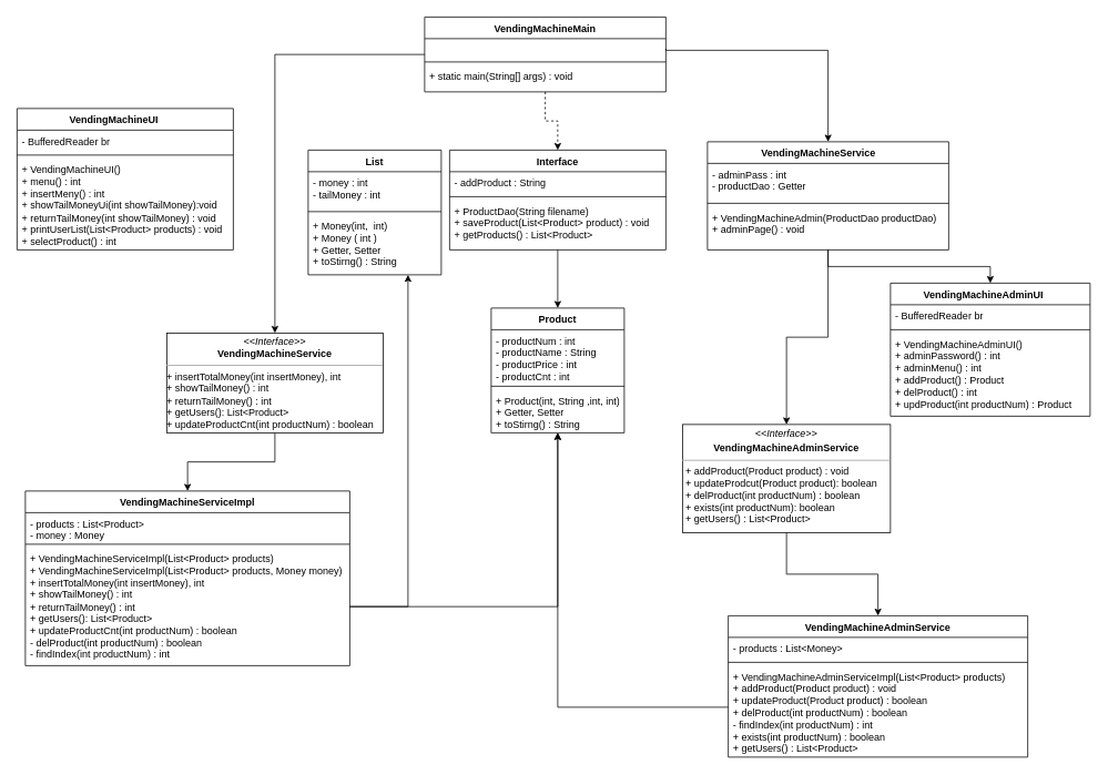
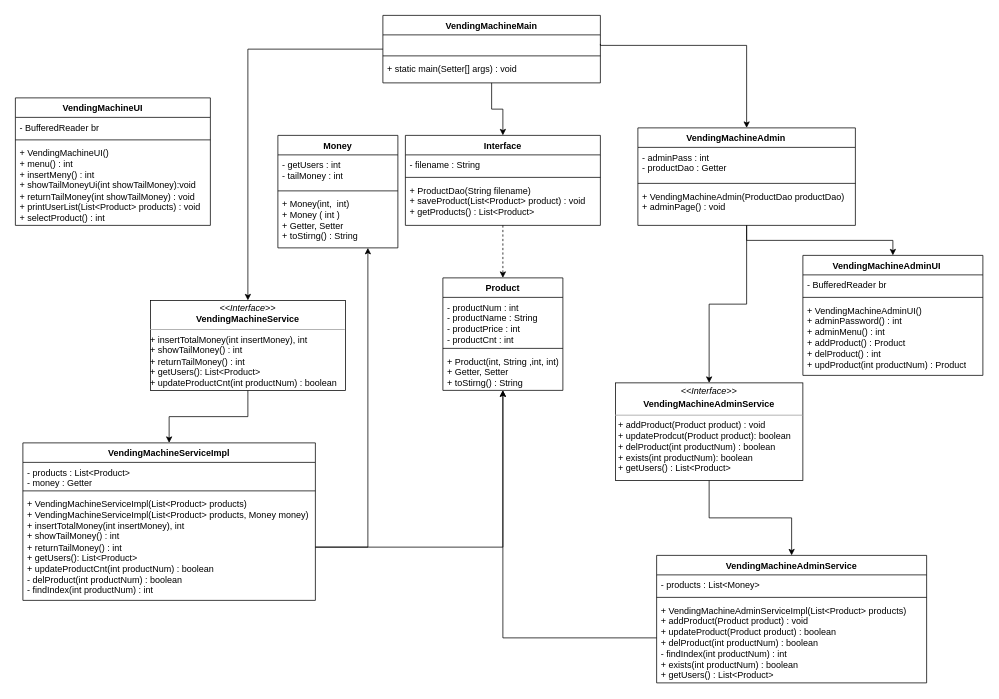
  <mxCell id="0" />
  <mxCell id="1" parent="0" />
  <mxCell id="2" style="edgeStyle=orthogonalEdgeStyle;rounded=0;orthogonalLoop=1;jettySize=auto;html=1;" edge="1" parent="1" source="3" target="7"><mxGeometry relative="1" as="geometry" /></mxCell>
  <mxCell id="3" value="&lt;p style=&quot;margin:0px;margin-top:4px;text-align:center;&quot;&gt;&lt;i&gt;&amp;lt;&amp;lt;Interface&amp;gt;&amp;gt;&lt;/i&gt;&lt;/p&gt;&lt;p style=&quot;margin:0px;margin-top:4px;text-align:center;&quot;&gt;&lt;b style=&quot;&quot;&gt;VendingMachineAdminService&lt;/b&gt;&lt;/p&gt;&lt;hr size=&quot;1&quot;&gt;&lt;p style=&quot;margin:0px;margin-left:4px;&quot;&gt;+ addProduct(Product product) : void&lt;/p&gt;&lt;p style=&quot;margin:0px;margin-left:4px;&quot;&gt;+ updateProdcut(Product product): boolean&lt;br&gt;+ delProduct(int productNum) : boolean&lt;/p&gt;&lt;p style=&quot;margin:0px;margin-left:4px;&quot;&gt;+ exists(int productNum): boolean&lt;/p&gt;&lt;p style=&quot;margin:0px;margin-left:4px;&quot;&gt;+ getUsers() : List&amp;lt;Product&amp;gt;&lt;/p&gt;" style="verticalAlign=top;align=left;overflow=fill;fontSize=12;fontFamily=Helvetica;html=1;whiteSpace=wrap;" parent="1" vertex="1"><mxGeometry x="820" y="510" width="250" height="130" as="geometry" /></mxCell>
  <mxCell id="4" style="edgeStyle=orthogonalEdgeStyle;rounded=0;orthogonalLoop=1;jettySize=auto;html=1;entryX=0.5;entryY=0;entryDx=0;entryDy=0;" edge="1" parent="1" source="5" target="11"><mxGeometry relative="1" as="geometry" /></mxCell>
  <mxCell id="5" value="&lt;p style=&quot;margin:0px;margin-top:4px;text-align:center;&quot;&gt;&lt;i&gt;&amp;lt;&amp;lt;Interface&amp;gt;&amp;gt;&lt;/i&gt;&lt;br&gt;&lt;b&gt;VendingMachineService&lt;/b&gt;&lt;/p&gt;&lt;hr size=&quot;1&quot;&gt;+ insertTotalMoney(int insertMoney), int&lt;br&gt;+ showTailMoney() : int&lt;br&gt;+ returnTailMoney() : int&lt;br&gt;+ getUsers(): List&amp;lt;Product&amp;gt;&lt;br&gt;+ updateProductCnt(int productNum) : boolean" style="verticalAlign=top;align=left;overflow=fill;fontSize=12;fontFamily=Helvetica;html=1;whiteSpace=wrap;" parent="1" vertex="1"><mxGeometry x="200" y="400" width="260" height="120" as="geometry" /></mxCell>
  <mxCell id="6" style="edgeStyle=orthogonalEdgeStyle;rounded=0;orthogonalLoop=1;jettySize=auto;html=1;" edge="1" parent="1" source="7" target="18"><mxGeometry relative="1" as="geometry"><Array as="points"><mxPoint x="670" y="850" /></Array></mxGeometry></mxCell>
  <mxCell id="7" value="&lt;b style=&quot;border-color: var(--border-color);&quot;&gt;VendingMachineAdminService&lt;/b&gt;" style="swimlane;fontStyle=1;align=center;verticalAlign=top;childLayout=stackLayout;horizontal=1;startSize=26;horizontalStack=0;resizeParent=1;resizeParentMax=0;resizeLast=0;collapsible=1;marginBottom=0;whiteSpace=wrap;html=1;" parent="1" vertex="1"><mxGeometry x="875" y="740" width="360" height="170" as="geometry" /></mxCell>
  <mxCell id="8" value="- products : List&amp;lt;Money&amp;gt;" style="text;strokeColor=none;fillColor=none;align=left;verticalAlign=top;spacingLeft=4;spacingRight=4;overflow=hidden;rotatable=0;points=[[0,0.5],[1,0.5]];portConstraint=eastwest;whiteSpace=wrap;html=1;" parent="7" vertex="1"><mxGeometry y="26" width="360" height="26" as="geometry" /></mxCell>
  <mxCell id="9" value="" style="line;strokeWidth=1;fillColor=none;align=left;verticalAlign=middle;spacingTop=-1;spacingLeft=3;spacingRight=3;rotatable=0;labelPosition=right;points=[];portConstraint=eastwest;strokeColor=inherit;" parent="7" vertex="1"><mxGeometry y="52" width="360" height="8" as="geometry" /></mxCell>
  <mxCell id="10" value="+ VendingMachineAdminServiceImpl(List&amp;lt;Product&amp;gt; products)&lt;br&gt;+ addProduct(Product product) : void&lt;br&gt;+ updateProduct(Product product) : boolean&lt;br&gt;+ delProduct(int productNum) : boolean&lt;br&gt;- findIndex(int productNum) : int&lt;br&gt;+ exists(int productNum) : boolean&lt;br&gt;+ getUsers() : List&amp;lt;Product&amp;gt;&lt;br&gt;" style="text;strokeColor=none;fillColor=none;align=left;verticalAlign=top;spacingLeft=4;spacingRight=4;overflow=hidden;rotatable=0;points=[[0,0.5],[1,0.5]];portConstraint=eastwest;whiteSpace=wrap;html=1;" parent="7" vertex="1"><mxGeometry y="60" width="360" height="110" as="geometry" /></mxCell>
  <mxCell id="11" value="&lt;b style=&quot;border-color: var(--border-color);&quot;&gt;VendingMachineServiceImpl&lt;/b&gt;" style="swimlane;fontStyle=1;align=center;verticalAlign=top;childLayout=stackLayout;horizontal=1;startSize=26;horizontalStack=0;resizeParent=1;resizeParentMax=0;resizeLast=0;collapsible=1;marginBottom=0;whiteSpace=wrap;html=1;" parent="1" vertex="1"><mxGeometry x="30" y="590" width="390" height="210" as="geometry" /></mxCell>
- <mxCell id="12" value="- products : List&amp;lt;Product&amp;gt;&lt;br&gt;- money : Money" style="text;strokeColor=none;fillColor=none;align=left;verticalAlign=top;spacingLeft=4;spacingRight=4;overflow=hidden;rotatable=0;points=[[0,0.5],[1,0.5]];portConstraint=eastwest;whiteSpace=wrap;html=1;" parent="11" vertex="1"><mxGeometry y="26" width="390" height="34" as="geometry" /></mxCell>
+ <mxCell id="12" value="- products : List&amp;lt;Product&amp;gt;&lt;br&gt;- money : Getter" style="text;strokeColor=none;fillColor=none;align=left;verticalAlign=top;spacingLeft=4;spacingRight=4;overflow=hidden;rotatable=0;points=[[0,0.5],[1,0.5]];portConstraint=eastwest;whiteSpace=wrap;html=1;" parent="11" vertex="1"><mxGeometry y="26" width="390" height="34" as="geometry" /></mxCell>
  <mxCell id="13" value="" style="line;strokeWidth=1;fillColor=none;align=left;verticalAlign=middle;spacingTop=-1;spacingLeft=3;spacingRight=3;rotatable=0;labelPosition=right;points=[];portConstraint=eastwest;strokeColor=inherit;" parent="11" vertex="1"><mxGeometry y="60" width="390" height="8" as="geometry" /></mxCell>
  <mxCell id="14" value="+ VendingMachineServiceImpl(List&amp;lt;Product&amp;gt; products)&lt;br&gt;+ VendingMachineServiceImpl(List&amp;lt;Product&amp;gt; products, Money money)&lt;br style=&quot;border-color: var(--border-color);&quot;&gt;+ insertTotalMoney(int insertMoney), int&lt;br style=&quot;border-color: var(--border-color);&quot;&gt;+ showTailMoney() : int&lt;br style=&quot;border-color: var(--border-color);&quot;&gt;+ returnTailMoney() : int&lt;br style=&quot;border-color: var(--border-color);&quot;&gt;+ getUsers(): List&amp;lt;Product&amp;gt;&lt;br style=&quot;border-color: var(--border-color);&quot;&gt;+ updateProductCnt(int productNum) : boolean&lt;br&gt;- delProduct(int productNum) : boolean&lt;br style=&quot;border-color: var(--border-color);&quot;&gt;- findIndex(int productNum) : int" style="text;strokeColor=none;fillColor=none;align=left;verticalAlign=top;spacingLeft=4;spacingRight=4;overflow=hidden;rotatable=0;points=[[0,0.5],[1,0.5]];portConstraint=eastwest;whiteSpace=wrap;html=1;" parent="11" vertex="1"><mxGeometry y="68" width="390" height="142" as="geometry" /></mxCell>
  <mxCell id="15" value="Product" style="swimlane;fontStyle=1;align=center;verticalAlign=top;childLayout=stackLayout;horizontal=1;startSize=26;horizontalStack=0;resizeParent=1;resizeParentMax=0;resizeLast=0;collapsible=1;marginBottom=0;whiteSpace=wrap;html=1;" parent="1" vertex="1"><mxGeometry x="590" y="370" width="160" height="150" as="geometry" /></mxCell>
  <mxCell id="16" value="- productNum : int&lt;br&gt;- productName : String&lt;br&gt;- productPrice : int&lt;br&gt;- productCnt : int" style="text;strokeColor=none;fillColor=none;align=left;verticalAlign=top;spacingLeft=4;spacingRight=4;overflow=hidden;rotatable=0;points=[[0,0.5],[1,0.5]];portConstraint=eastwest;whiteSpace=wrap;html=1;" parent="15" vertex="1"><mxGeometry y="26" width="160" height="64" as="geometry" /></mxCell>
  <mxCell id="17" value="" style="line;strokeWidth=1;fillColor=none;align=left;verticalAlign=middle;spacingTop=-1;spacingLeft=3;spacingRight=3;rotatable=0;labelPosition=right;points=[];portConstraint=eastwest;strokeColor=inherit;" parent="15" vertex="1"><mxGeometry y="90" width="160" height="8" as="geometry" /></mxCell>
  <mxCell id="18" value="+ Product(int, String ,int, int)&lt;br&gt;+ Getter, Setter&lt;br&gt;+ toStirng() : String" style="text;strokeColor=none;fillColor=none;align=left;verticalAlign=top;spacingLeft=4;spacingRight=4;overflow=hidden;rotatable=0;points=[[0,0.5],[1,0.5]];portConstraint=eastwest;whiteSpace=wrap;html=1;" parent="15" vertex="1"><mxGeometry y="98" width="160" height="52" as="geometry" /></mxCell>
- <mxCell id="19" style="edgeStyle=orthogonalEdgeStyle;rounded=0;orthogonalLoop=1;jettySize=auto;html=1;entryX=0.5;entryY=0;entryDx=0;entryDy=0;" edge="1" parent="1" source="20" target="15"><mxGeometry relative="1" as="geometry" /></mxCell>
+ <mxCell id="19" style="edgeStyle=orthogonalEdgeStyle;rounded=0;orthogonalLoop=1;jettySize=auto;html=1;entryX=0.5;entryY=0;entryDx=0;entryDy=0;dashed=1;" edge="1" parent="1" source="20" target="15"><mxGeometry relative="1" as="geometry" /></mxCell>
  <mxCell id="20" value="Interface" style="swimlane;fontStyle=1;align=center;verticalAlign=top;childLayout=stackLayout;horizontal=1;startSize=26;horizontalStack=0;resizeParent=1;resizeParentMax=0;resizeLast=0;collapsible=1;marginBottom=0;whiteSpace=wrap;html=1;" parent="1" vertex="1"><mxGeometry x="540" y="180" width="260" height="120" as="geometry" /></mxCell>
- <mxCell id="21" value="- addProduct : String" style="text;strokeColor=none;fillColor=none;align=left;verticalAlign=top;spacingLeft=4;spacingRight=4;overflow=hidden;rotatable=0;points=[[0,0.5],[1,0.5]];portConstraint=eastwest;whiteSpace=wrap;html=1;" parent="20" vertex="1"><mxGeometry y="26" width="260" height="26" as="geometry" /></mxCell>
+ <mxCell id="21" value="- filename : String" style="text;strokeColor=none;fillColor=none;align=left;verticalAlign=top;spacingLeft=4;spacingRight=4;overflow=hidden;rotatable=0;points=[[0,0.5],[1,0.5]];portConstraint=eastwest;whiteSpace=wrap;html=1;" parent="20" vertex="1"><mxGeometry y="26" width="260" height="26" as="geometry" /></mxCell>
  <mxCell id="22" value="" style="line;strokeWidth=1;fillColor=none;align=left;verticalAlign=middle;spacingTop=-1;spacingLeft=3;spacingRight=3;rotatable=0;labelPosition=right;points=[];portConstraint=eastwest;strokeColor=inherit;" parent="20" vertex="1"><mxGeometry y="52" width="260" height="8" as="geometry" /></mxCell>
  <mxCell id="23" value="+ ProductDao(String filename)&amp;nbsp;&lt;br&gt;+ saveProduct(List&amp;lt;Product&amp;gt; product) : void&lt;br&gt;+ getProducts() : List&amp;lt;Product&amp;gt;" style="text;strokeColor=none;fillColor=none;align=left;verticalAlign=top;spacingLeft=4;spacingRight=4;overflow=hidden;rotatable=0;points=[[0,0.5],[1,0.5]];portConstraint=eastwest;whiteSpace=wrap;html=1;" parent="20" vertex="1"><mxGeometry y="60" width="260" height="60" as="geometry" /></mxCell>
- <mxCell id="24" value="List" style="swimlane;fontStyle=1;align=center;verticalAlign=top;childLayout=stackLayout;horizontal=1;startSize=26;horizontalStack=0;resizeParent=1;resizeParentMax=0;resizeLast=0;collapsible=1;marginBottom=0;whiteSpace=wrap;html=1;" parent="1" vertex="1"><mxGeometry x="370" y="180" width="160" height="150" as="geometry" /></mxCell>
- <mxCell id="25" value="- money : int&lt;br&gt;- tailMoney : int" style="text;strokeColor=none;fillColor=none;align=left;verticalAlign=top;spacingLeft=4;spacingRight=4;overflow=hidden;rotatable=0;points=[[0,0.5],[1,0.5]];portConstraint=eastwest;whiteSpace=wrap;html=1;" parent="24" vertex="1"><mxGeometry y="26" width="160" height="44" as="geometry" /></mxCell>
+ <mxCell id="24" value="Money" style="swimlane;fontStyle=1;align=center;verticalAlign=top;childLayout=stackLayout;horizontal=1;startSize=26;horizontalStack=0;resizeParent=1;resizeParentMax=0;resizeLast=0;collapsible=1;marginBottom=0;whiteSpace=wrap;html=1;" parent="1" vertex="1"><mxGeometry x="370" y="180" width="160" height="150" as="geometry" /></mxCell>
+ <mxCell id="25" value="- getUsers : int&lt;br&gt;- tailMoney : int" style="text;strokeColor=none;fillColor=none;align=left;verticalAlign=top;spacingLeft=4;spacingRight=4;overflow=hidden;rotatable=0;points=[[0,0.5],[1,0.5]];portConstraint=eastwest;whiteSpace=wrap;html=1;" parent="24" vertex="1"><mxGeometry y="26" width="160" height="44" as="geometry" /></mxCell>
  <mxCell id="26" value="" style="line;strokeWidth=1;fillColor=none;align=left;verticalAlign=middle;spacingTop=-1;spacingLeft=3;spacingRight=3;rotatable=0;labelPosition=right;points=[];portConstraint=eastwest;strokeColor=inherit;" parent="24" vertex="1"><mxGeometry y="70" width="160" height="8" as="geometry" /></mxCell>
  <mxCell id="27" value="+ Money(int,&amp;nbsp; int)&lt;br&gt;+ Money ( int )&lt;br&gt;+ Getter, Setter&lt;br&gt;+ toStirng() : String" style="text;strokeColor=none;fillColor=none;align=left;verticalAlign=top;spacingLeft=4;spacingRight=4;overflow=hidden;rotatable=0;points=[[0,0.5],[1,0.5]];portConstraint=eastwest;whiteSpace=wrap;html=1;" parent="24" vertex="1"><mxGeometry y="78" width="160" height="72" as="geometry" /></mxCell>
  <mxCell id="28" value="VendingMachineAdminUI&lt;span style=&quot;white-space: pre;&quot;&gt;&#09;&lt;/span&gt;" style="swimlane;fontStyle=1;align=center;verticalAlign=top;childLayout=stackLayout;horizontal=1;startSize=26;horizontalStack=0;resizeParent=1;resizeParentMax=0;resizeLast=0;collapsible=1;marginBottom=0;whiteSpace=wrap;html=1;" parent="1" vertex="1"><mxGeometry x="1070" y="340" width="240" height="160" as="geometry" /></mxCell>
  <mxCell id="29" value="- BufferedReader br" style="text;strokeColor=none;fillColor=none;align=left;verticalAlign=top;spacingLeft=4;spacingRight=4;overflow=hidden;rotatable=0;points=[[0,0.5],[1,0.5]];portConstraint=eastwest;whiteSpace=wrap;html=1;" parent="28" vertex="1"><mxGeometry y="26" width="240" height="26" as="geometry" /></mxCell>
  <mxCell id="30" value="" style="line;strokeWidth=1;fillColor=none;align=left;verticalAlign=middle;spacingTop=-1;spacingLeft=3;spacingRight=3;rotatable=0;labelPosition=right;points=[];portConstraint=eastwest;strokeColor=inherit;" parent="28" vertex="1"><mxGeometry y="52" width="240" height="8" as="geometry" /></mxCell>
  <mxCell id="31" value="+ VendingMachineAdminUI()&lt;br&gt;+ adminPassword() : int&lt;br&gt;+ adminMenu() : int&lt;br&gt;+ addProduct() : Product&lt;br&gt;+ delProduct() : int&lt;br&gt;+ updProduct(int productNum) : Product" style="text;strokeColor=none;fillColor=none;align=left;verticalAlign=top;spacingLeft=4;spacingRight=4;overflow=hidden;rotatable=0;points=[[0,0.5],[1,0.5]];portConstraint=eastwest;whiteSpace=wrap;html=1;" parent="28" vertex="1"><mxGeometry y="60" width="240" height="100" as="geometry" /></mxCell>
  <mxCell id="32" value="VendingMachineUI&lt;span style=&quot;white-space: pre;&quot;&gt;&#09;&lt;/span&gt;" style="swimlane;fontStyle=1;align=center;verticalAlign=top;childLayout=stackLayout;horizontal=1;startSize=26;horizontalStack=0;resizeParent=1;resizeParentMax=0;resizeLast=0;collapsible=1;marginBottom=0;whiteSpace=wrap;html=1;" parent="1" vertex="1"><mxGeometry x="20" y="130" width="260" height="170" as="geometry" /></mxCell>
  <mxCell id="33" value="- BufferedReader br" style="text;strokeColor=none;fillColor=none;align=left;verticalAlign=top;spacingLeft=4;spacingRight=4;overflow=hidden;rotatable=0;points=[[0,0.5],[1,0.5]];portConstraint=eastwest;whiteSpace=wrap;html=1;" parent="32" vertex="1"><mxGeometry y="26" width="260" height="26" as="geometry" /></mxCell>
  <mxCell id="34" value="" style="line;strokeWidth=1;fillColor=none;align=left;verticalAlign=middle;spacingTop=-1;spacingLeft=3;spacingRight=3;rotatable=0;labelPosition=right;points=[];portConstraint=eastwest;strokeColor=inherit;" parent="32" vertex="1"><mxGeometry y="52" width="260" height="8" as="geometry" /></mxCell>
  <mxCell id="35" value="+ VendingMachineUI()&lt;br&gt;+ menu() : int&lt;br&gt;+ insertMeny() : int&lt;br&gt;+ showTailMoneyUi(int showTailMoney):void&lt;br&gt;+ returnTailMoney(int showTailMoney) : void&lt;br&gt;+ printUserList(List&amp;lt;Product&amp;gt; products) : void&lt;br&gt;+ selectProduct() : int" style="text;strokeColor=none;fillColor=none;align=left;verticalAlign=top;spacingLeft=4;spacingRight=4;overflow=hidden;rotatable=0;points=[[0,0.5],[1,0.5]];portConstraint=eastwest;whiteSpace=wrap;html=1;" parent="32" vertex="1"><mxGeometry y="60" width="260" height="110" as="geometry" /></mxCell>
  <mxCell id="36" style="edgeStyle=orthogonalEdgeStyle;rounded=0;orthogonalLoop=1;jettySize=auto;html=1;entryX=0.5;entryY=0;entryDx=0;entryDy=0;" edge="1" parent="1" source="38" target="28"><mxGeometry relative="1" as="geometry" /></mxCell>
  <mxCell id="37" style="edgeStyle=orthogonalEdgeStyle;rounded=0;orthogonalLoop=1;jettySize=auto;html=1;entryX=0.5;entryY=0;entryDx=0;entryDy=0;" edge="1" parent="1" source="38" target="3"><mxGeometry relative="1" as="geometry" /></mxCell>
- <mxCell id="38" value="VendingMachineService&lt;span style=&quot;white-space: pre;&quot;&gt;&#09;&lt;/span&gt;" style="swimlane;fontStyle=1;align=center;verticalAlign=top;childLayout=stackLayout;horizontal=1;startSize=26;horizontalStack=0;resizeParent=1;resizeParentMax=0;resizeLast=0;collapsible=1;marginBottom=0;whiteSpace=wrap;html=1;" parent="1" vertex="1"><mxGeometry x="850" y="170" width="290" height="130" as="geometry" /></mxCell>
+ <mxCell id="38" value="VendingMachineAdmin&lt;span style=&quot;white-space: pre;&quot;&gt;&#09;&lt;/span&gt;" style="swimlane;fontStyle=1;align=center;verticalAlign=top;childLayout=stackLayout;horizontal=1;startSize=26;horizontalStack=0;resizeParent=1;resizeParentMax=0;resizeLast=0;collapsible=1;marginBottom=0;whiteSpace=wrap;html=1;" parent="1" vertex="1"><mxGeometry x="850" y="170" width="290" height="130" as="geometry" /></mxCell>
  <mxCell id="39" value="- adminPass : int&lt;br&gt;- productDao : Getter" style="text;strokeColor=none;fillColor=none;align=left;verticalAlign=top;spacingLeft=4;spacingRight=4;overflow=hidden;rotatable=0;points=[[0,0.5],[1,0.5]];portConstraint=eastwest;whiteSpace=wrap;html=1;" parent="38" vertex="1"><mxGeometry y="26" width="290" height="44" as="geometry" /></mxCell>
  <mxCell id="40" value="" style="line;strokeWidth=1;fillColor=none;align=left;verticalAlign=middle;spacingTop=-1;spacingLeft=3;spacingRight=3;rotatable=0;labelPosition=right;points=[];portConstraint=eastwest;strokeColor=inherit;" parent="38" vertex="1"><mxGeometry y="70" width="290" height="8" as="geometry" /></mxCell>
  <mxCell id="41" value="+ VendingMachineAdmin(ProductDao productDao)&lt;br&gt;+ adminPage() : void" style="text;strokeColor=none;fillColor=none;align=left;verticalAlign=top;spacingLeft=4;spacingRight=4;overflow=hidden;rotatable=0;points=[[0,0.5],[1,0.5]];portConstraint=eastwest;whiteSpace=wrap;html=1;" parent="38" vertex="1"><mxGeometry y="78" width="290" height="52" as="geometry" /></mxCell>
  <mxCell id="42" style="edgeStyle=orthogonalEdgeStyle;rounded=0;orthogonalLoop=1;jettySize=auto;html=1;exitX=1;exitY=0.5;exitDx=0;exitDy=0;" edge="1" parent="1" source="46" target="38"><mxGeometry relative="1" as="geometry"><Array as="points"><mxPoint x="800" y="60" /><mxPoint x="995" y="60" /></Array></mxGeometry></mxCell>
  <mxCell id="43" style="edgeStyle=orthogonalEdgeStyle;rounded=0;orthogonalLoop=1;jettySize=auto;html=1;" edge="1" parent="1" source="45" target="5"><mxGeometry relative="1" as="geometry"><Array as="points"><mxPoint x="330" y="65" /></Array></mxGeometry></mxCell>
- <mxCell id="44" style="edgeStyle=orthogonalEdgeStyle;rounded=0;orthogonalLoop=1;jettySize=auto;html=1;entryX=0.5;entryY=0;entryDx=0;entryDy=0;dashed=1;" edge="1" parent="1" source="45" target="20"><mxGeometry relative="1" as="geometry" /></mxCell>
+ <mxCell id="44" style="edgeStyle=orthogonalEdgeStyle;rounded=0;orthogonalLoop=1;jettySize=auto;html=1;entryX=0.5;entryY=0;entryDx=0;entryDy=0;" edge="1" parent="1" source="45" target="20"><mxGeometry relative="1" as="geometry" /></mxCell>
  <mxCell id="45" value="VendingMachineMain" style="swimlane;fontStyle=1;align=center;verticalAlign=top;childLayout=stackLayout;horizontal=1;startSize=26;horizontalStack=0;resizeParent=1;resizeParentMax=0;resizeLast=0;collapsible=1;marginBottom=0;whiteSpace=wrap;html=1;" parent="1" vertex="1"><mxGeometry x="510" y="20" width="290" height="90" as="geometry" /></mxCell>
  <mxCell id="46" value="&lt;br&gt;" style="text;strokeColor=none;fillColor=none;align=left;verticalAlign=top;spacingLeft=4;spacingRight=4;overflow=hidden;rotatable=0;points=[[0,0.5],[1,0.5]];portConstraint=eastwest;whiteSpace=wrap;html=1;" parent="45" vertex="1"><mxGeometry y="26" width="290" height="24" as="geometry" /></mxCell>
  <mxCell id="47" value="" style="line;strokeWidth=1;fillColor=none;align=left;verticalAlign=middle;spacingTop=-1;spacingLeft=3;spacingRight=3;rotatable=0;labelPosition=right;points=[];portConstraint=eastwest;strokeColor=inherit;" parent="45" vertex="1"><mxGeometry y="50" width="290" height="8" as="geometry" /></mxCell>
- <mxCell id="48" value="+ static main(String[] args) : void" style="text;strokeColor=none;fillColor=none;align=left;verticalAlign=top;spacingLeft=4;spacingRight=4;overflow=hidden;rotatable=0;points=[[0,0.5],[1,0.5]];portConstraint=eastwest;whiteSpace=wrap;html=1;" parent="45" vertex="1"><mxGeometry y="58" width="290" height="32" as="geometry" /></mxCell>
+ <mxCell id="48" value="+ static main(Setter[] args) : void" style="text;strokeColor=none;fillColor=none;align=left;verticalAlign=top;spacingLeft=4;spacingRight=4;overflow=hidden;rotatable=0;points=[[0,0.5],[1,0.5]];portConstraint=eastwest;whiteSpace=wrap;html=1;" parent="45" vertex="1"><mxGeometry y="58" width="290" height="32" as="geometry" /></mxCell>
  <mxCell id="49" style="edgeStyle=orthogonalEdgeStyle;rounded=0;orthogonalLoop=1;jettySize=auto;html=1;" edge="1" parent="1" source="14" target="27"><mxGeometry relative="1" as="geometry"><Array as="points"><mxPoint x="490" y="729" /></Array></mxGeometry></mxCell>
  <mxCell id="50" style="edgeStyle=orthogonalEdgeStyle;rounded=0;orthogonalLoop=1;jettySize=auto;html=1;" edge="1" parent="1" source="14" target="18"><mxGeometry relative="1" as="geometry"><Array as="points"><mxPoint x="670" y="729" /></Array></mxGeometry></mxCell>
